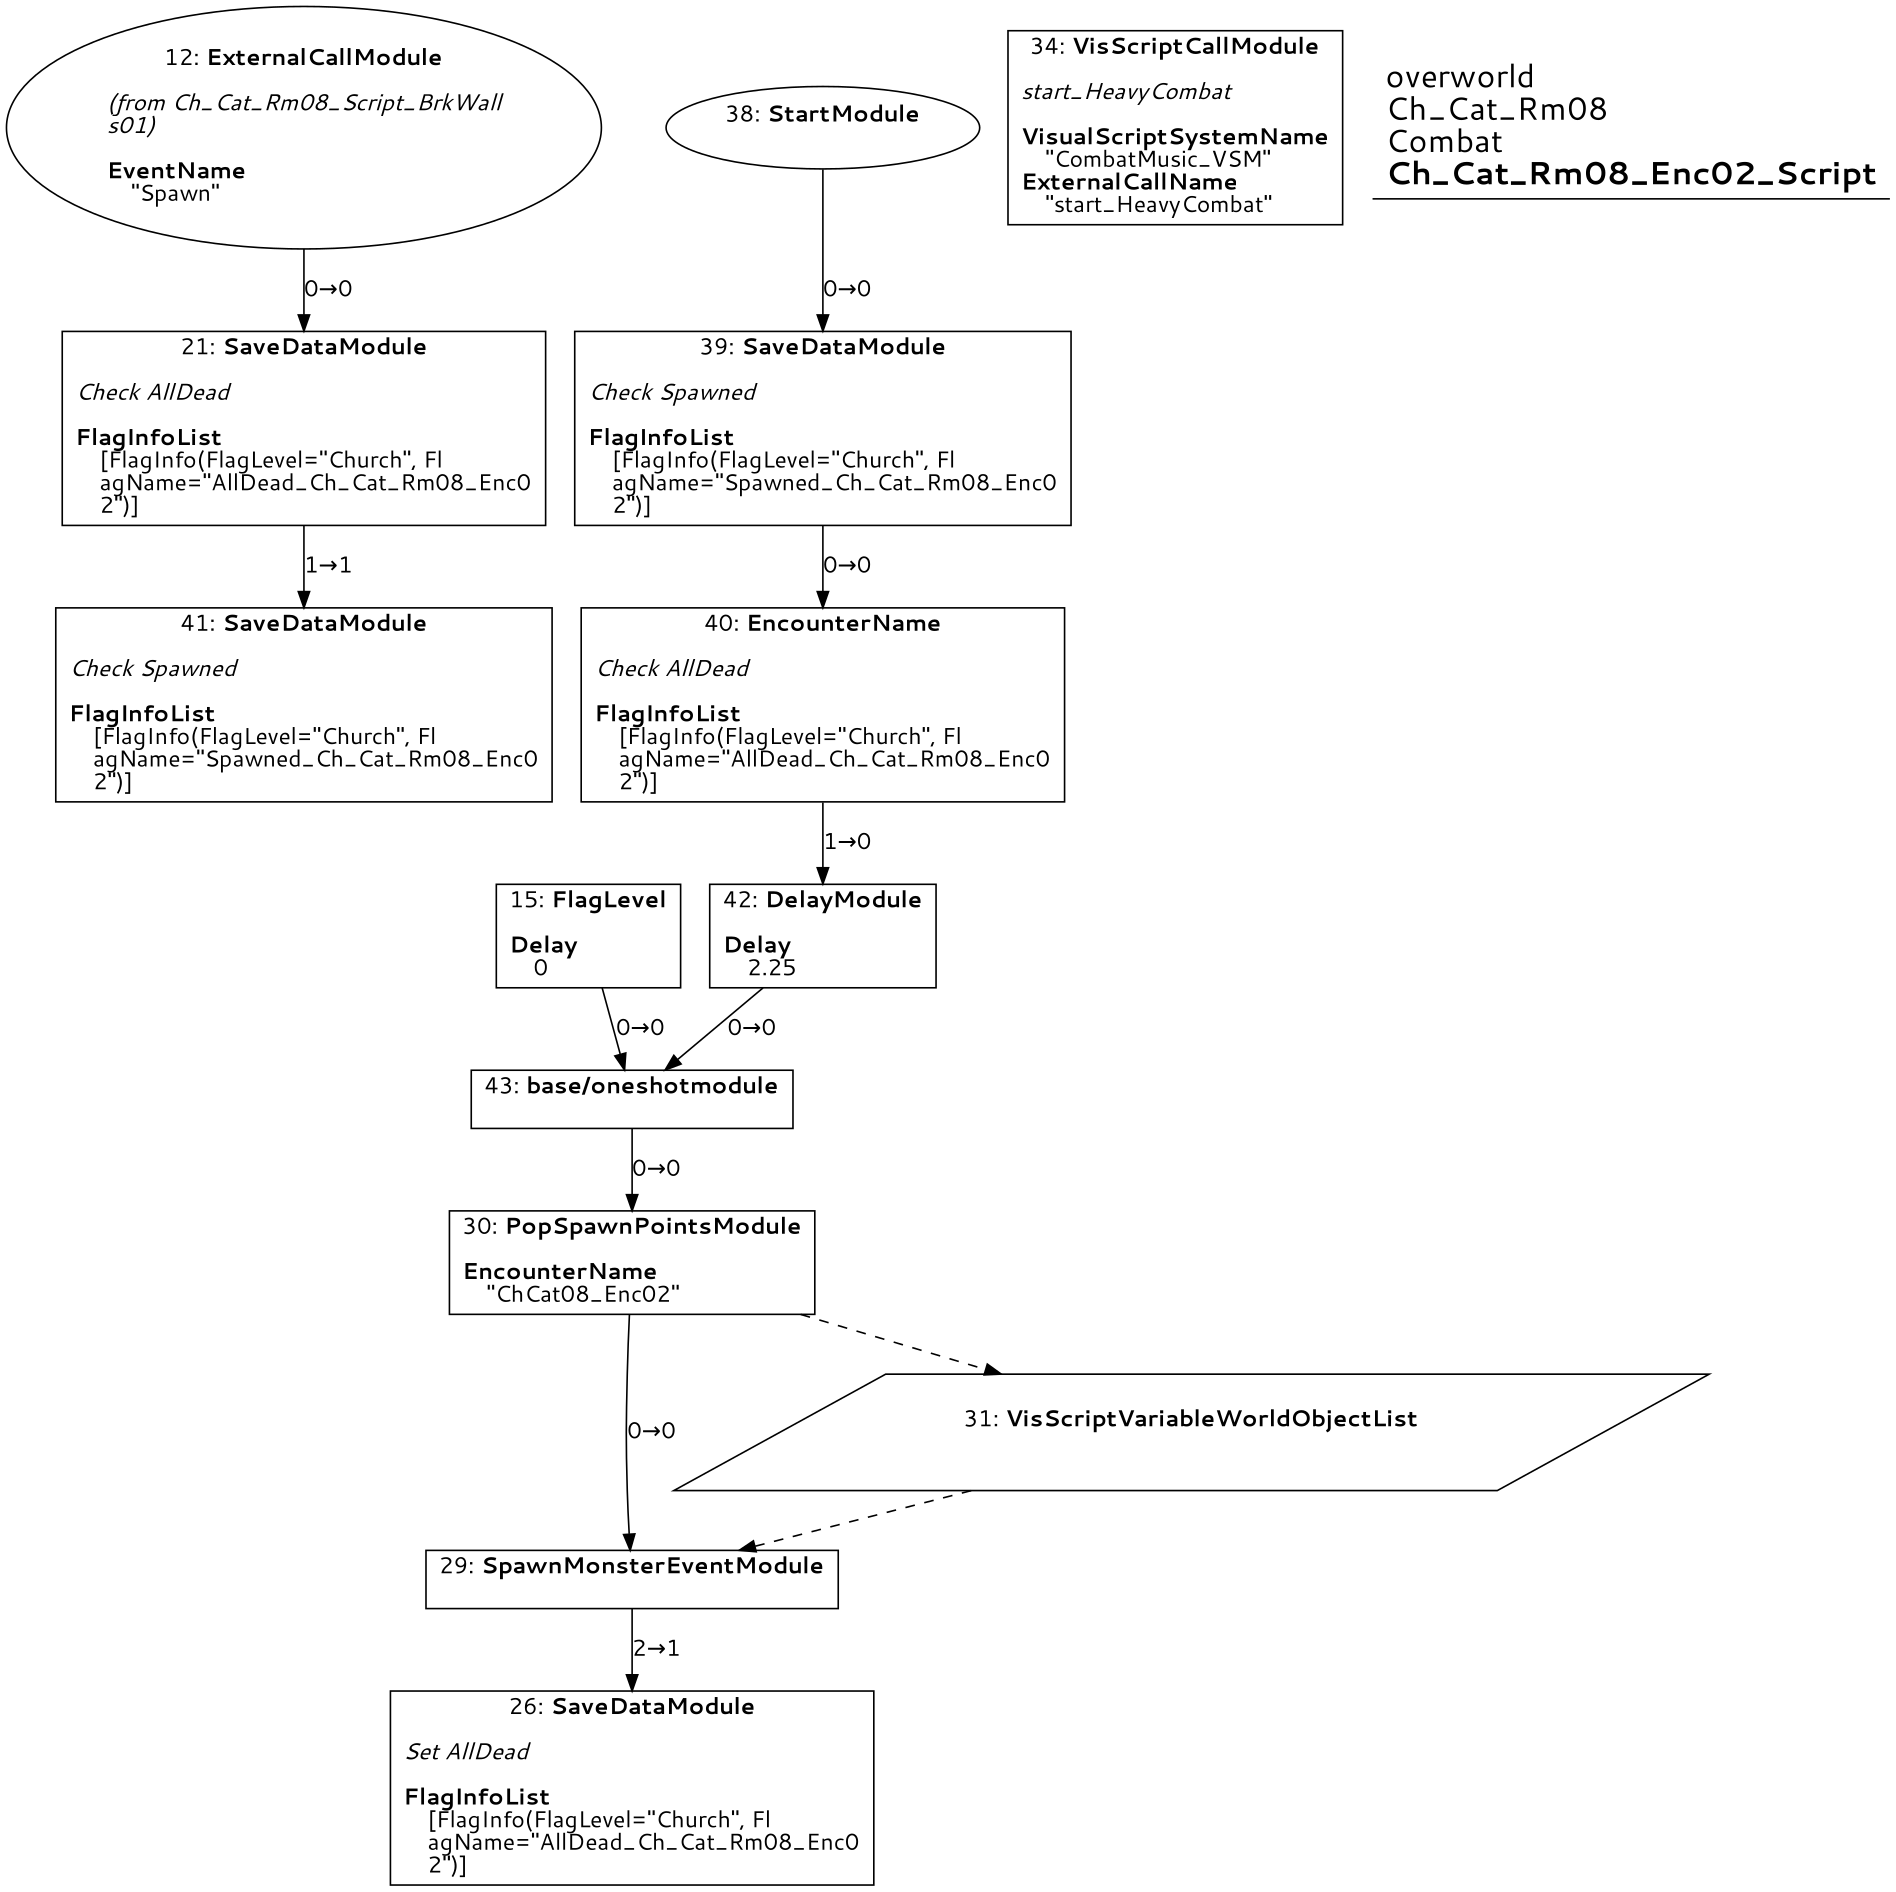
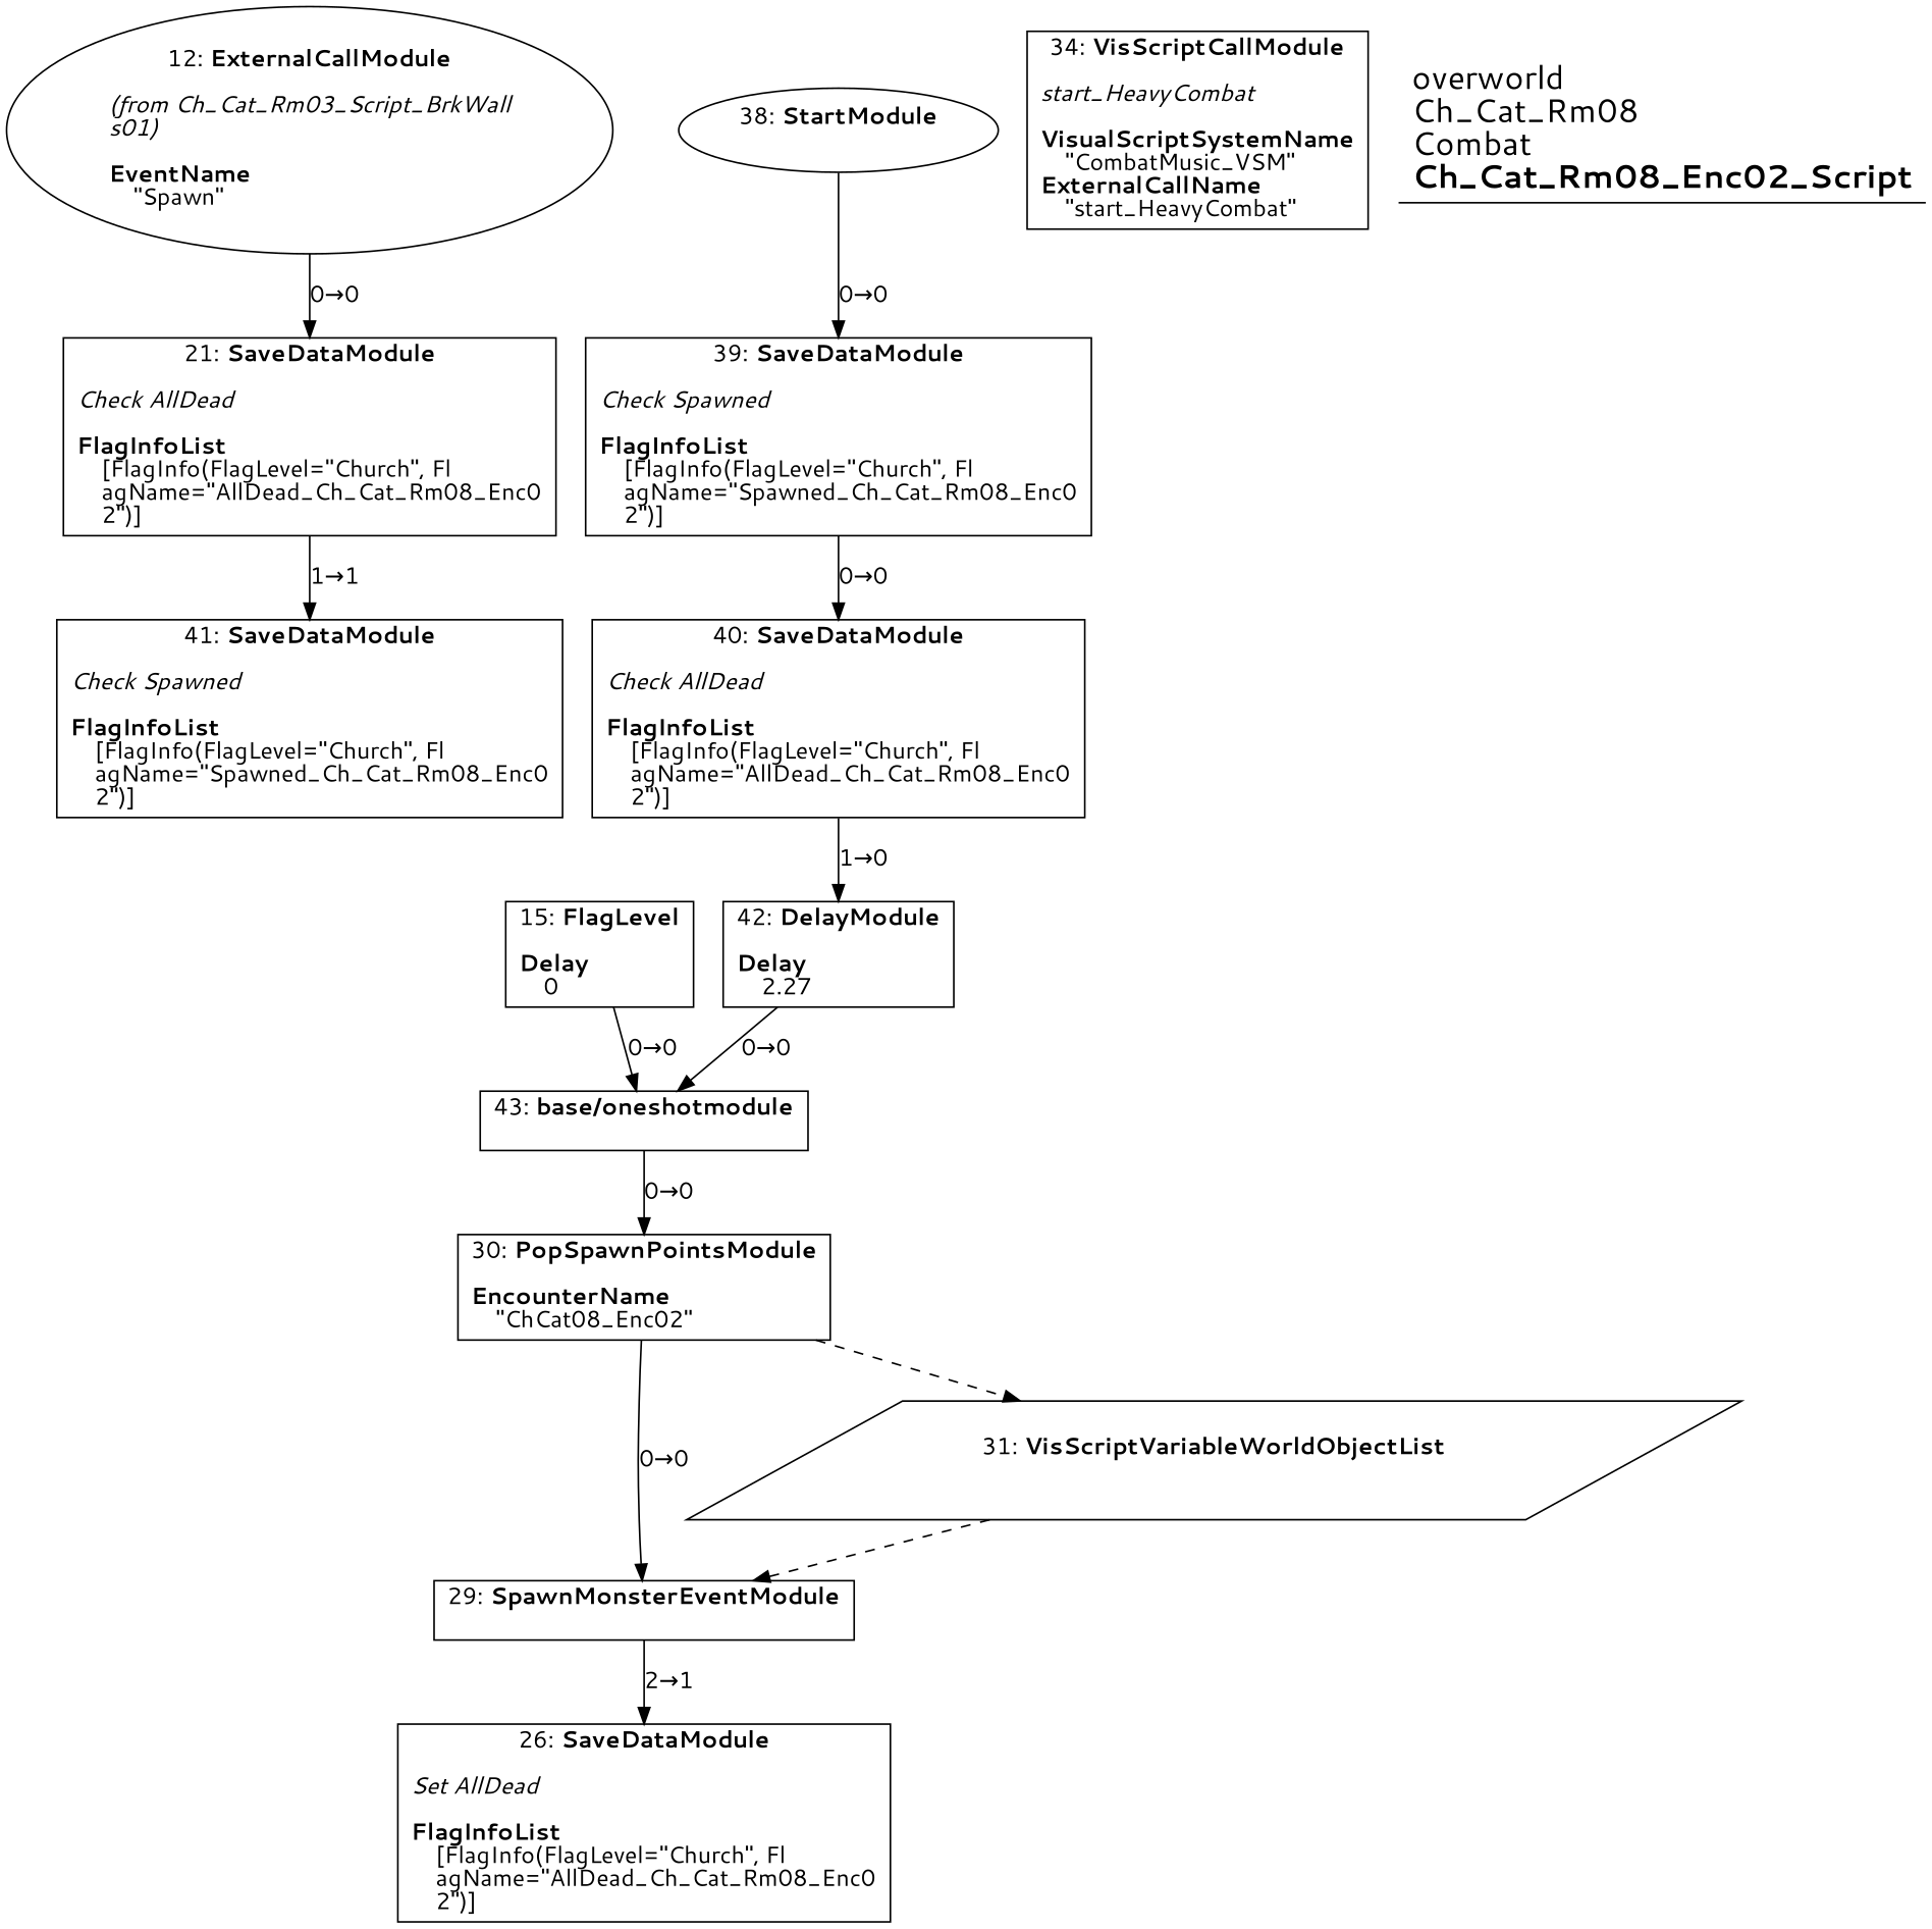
  digraph {
    fontname="Segoe UI"
    splines=spline
    node [fontname="Segoe UI" shape=box]
    edge [fontname="Segoe UI"]
-   n1 [label=<12: <b>ExternalCallModule</b><br/><br/><i>(from Ch_Cat_Rm08_Script_BrkWall<br align="left"/>s01)<br align="left"/></i><br align="left"/><b>EventName</b><br align="left"/>    &quot;Spawn&quot;<br align="left"/>> shape=oval]
+   n1 [label=<12: <b>ExternalCallModule</b><br/><br/><i>(from Ch_Cat_Rm03_Script_BrkWall<br align="left"/>s01)<br align="left"/></i><br align="left"/><b>EventName</b><br align="left"/>    &quot;Spawn&quot;<br align="left"/>> shape=oval]
    n2 [label=<21: <b>SaveDataModule</b><br/><br/><i>Check AllDead<br align="left"/></i><br align="left"/><b>FlagInfoList</b><br align="left"/>    [FlagInfo(FlagLevel=&quot;Church&quot;, Fl<br align="left"/>    agName=&quot;AllDead_Ch_Cat_Rm08_Enc0<br align="left"/>    2&quot;)]<br align="left"/>>]
    n3 [label=<41: <b>SaveDataModule</b><br/><br/><i>Check Spawned<br align="left"/></i><br align="left"/><b>FlagInfoList</b><br align="left"/>    [FlagInfo(FlagLevel=&quot;Church&quot;, Fl<br align="left"/>    agName=&quot;Spawned_Ch_Cat_Rm08_Enc0<br align="left"/>    2&quot;)]<br align="left"/>>]
    n4 [label=<15: <b>FlagLevel</b><br/><br/><b>Delay</b><br align="left"/>    0<br align="left"/>>]
    n5 [label=<43: <b>base/oneshotmodule</b><br/><br/>>]
    n6 [label=<30: <b>PopSpawnPointsModule</b><br/><br/><b>EncounterName</b><br align="left"/>    &quot;ChCat08_Enc02&quot;<br align="left"/>>]
    n7 [label=<29: <b>SpawnMonsterEventModule</b><br/><br/>>]
    n8 [label=<31: <b>VisScriptVariableWorldObjectList</b><br/><br/>> shape=parallelogram]
    n9 [label=<26: <b>SaveDataModule</b><br/><br/><i>Set AllDead<br align="left"/></i><br align="left"/><b>FlagInfoList</b><br align="left"/>    [FlagInfo(FlagLevel=&quot;Church&quot;, Fl<br align="left"/>    agName=&quot;AllDead_Ch_Cat_Rm08_Enc0<br align="left"/>    2&quot;)]<br align="left"/>>]
    n10 [label=<34: <b>VisScriptCallModule</b><br/><br/><i>start_HeavyCombat<br align="left"/></i><br align="left"/><b>VisualScriptSystemName</b><br align="left"/>    &quot;CombatMusic_VSM&quot;<br align="left"/><b>ExternalCallName</b><br align="left"/>    &quot;start_HeavyCombat&quot;<br align="left"/>>]
    n11 [label=<38: <b>StartModule</b><br/><br/>> shape=oval]
    n12 [label=<39: <b>SaveDataModule</b><br/><br/><i>Check Spawned<br align="left"/></i><br align="left"/><b>FlagInfoList</b><br align="left"/>    [FlagInfo(FlagLevel=&quot;Church&quot;, Fl<br align="left"/>    agName=&quot;Spawned_Ch_Cat_Rm08_Enc0<br align="left"/>    2&quot;)]<br align="left"/>>]
-   n13 [label=<40: <b>EncounterName</b><br/><br/><i>Check AllDead<br align="left"/></i><br align="left"/><b>FlagInfoList</b><br align="left"/>    [FlagInfo(FlagLevel=&quot;Church&quot;, Fl<br align="left"/>    agName=&quot;AllDead_Ch_Cat_Rm08_Enc0<br align="left"/>    2&quot;)]<br align="left"/>>]
-   n14 [label=<42: <b>DelayModule</b><br/><br/><b>Delay</b><br align="left"/>    2.25<br align="left"/>>]
+   n13 [label=<40: <b>SaveDataModule</b><br/><br/><i>Check AllDead<br align="left"/></i><br align="left"/><b>FlagInfoList</b><br align="left"/>    [FlagInfo(FlagLevel=&quot;Church&quot;, Fl<br align="left"/>    agName=&quot;AllDead_Ch_Cat_Rm08_Enc0<br align="left"/>    2&quot;)]<br align="left"/>>]
+   n14 [label=<42: <b>DelayModule</b><br/><br/><b>Delay</b><br align="left"/>    2.27<br align="left"/>>]
    n15 [label=<<font point-size="20">overworld<br align="left"/>Ch_Cat_Rm08<br align="left"/>Combat<br align="left"/><b>Ch_Cat_Rm08_Enc02_Script</b><br align="left"/></font>> shape=underline]
    n1 -> n2 [label="0→0"]
    n2 -> n3 [label="1→1"]
    n4 -> n5 [label="0→0"]
    n5 -> n6 [label="0→0"]
    n6 -> n7 [label="0→0"]
    n6 -> n8 [style=dashed]
    n7 -> n9 [label="2→1"]
    n8 -> n7 [style=dashed]
    n11 -> n12 [label="0→0"]
    n12 -> n13 [label="0→0"]
    n13 -> n14 [label="1→0"]
    n14 -> n5 [label="0→0"]
  }
